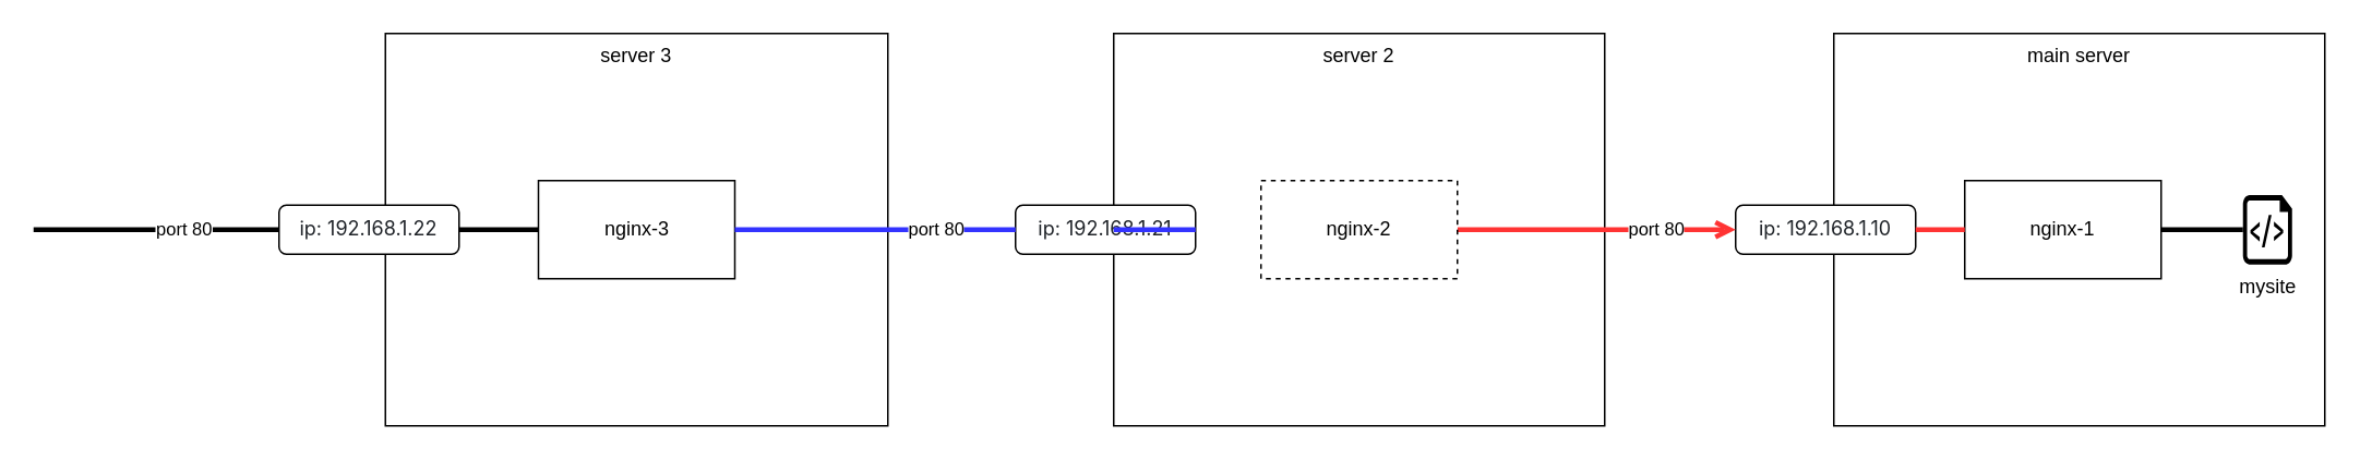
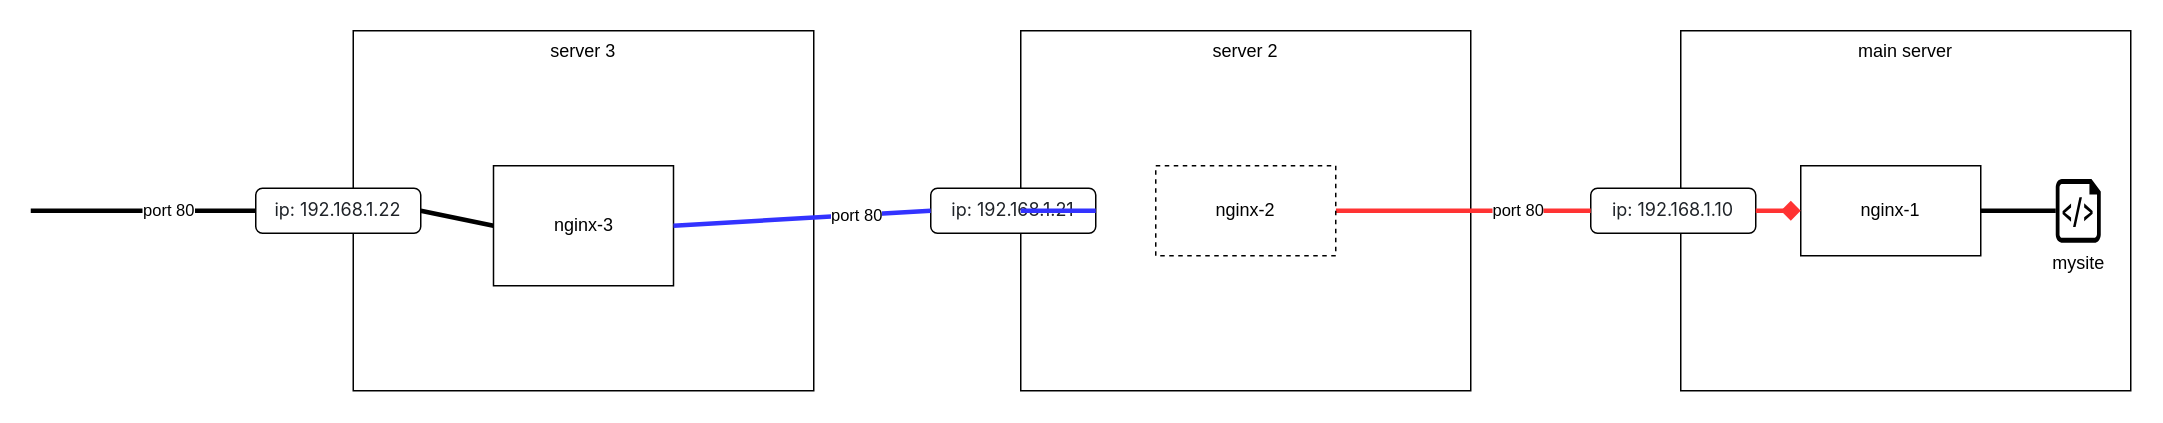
  <mxCell id="0" />
  <mxCell id="1" parent="0" />
  <mxCell id="2" value="server 2" style="rounded=0;whiteSpace=wrap;html=1;verticalAlign=top;" vertex="1" parent="1"><mxGeometry x="680" y="20" width="300" height="240" as="geometry" /></mxCell>
  <mxCell id="3" value="main server" style="rounded=0;whiteSpace=wrap;html=1;verticalAlign=top;" parent="1" vertex="1"><mxGeometry x="1120" y="20" width="300" height="240" as="geometry" /></mxCell>
  <mxCell id="4" value="nginx-1" style="rounded=0;whiteSpace=wrap;html=1;" parent="1" vertex="1"><mxGeometry x="1200" y="110" width="120" height="60" as="geometry" /></mxCell>
  <mxCell id="5" value="&lt;span style=&quot;color: rgb(31, 35, 40); font-family: -apple-system, BlinkMacSystemFont, &amp;quot;Segoe UI&amp;quot;, &amp;quot;Noto Sans&amp;quot;, Helvetica, Arial, sans-serif, &amp;quot;Apple Color Emoji&amp;quot;, &amp;quot;Segoe UI Emoji&amp;quot;; text-align: start; background-color: rgb(255, 255, 255);&quot;&gt;ip: 192.168.1.10&lt;/span&gt;" style="rounded=1;whiteSpace=wrap;html=1;fontSize=12;" parent="1" vertex="1"><mxGeometry x="1060" y="125" width="110" height="30" as="geometry" /></mxCell>
  <mxCell id="6" value="mysite" style="verticalLabelPosition=bottom;html=1;verticalAlign=top;align=center;strokeColor=none;fillColor=#000000;shape=mxgraph.azure.script_file;pointerEvents=1;" parent="1" vertex="1"><mxGeometry x="1370" y="118.75" width="30" height="42.5" as="geometry" /></mxCell>
- <mxCell id="7" value="" style="endArrow=none;html=1;rounded=0;entryX=0;entryY=0.5;entryDx=0;entryDy=0;exitX=1;exitY=0.5;exitDx=0;exitDy=0;strokeWidth=3;strokeColor=#FF3333;" parent="1" source="5" target="4" edge="1"><mxGeometry width="50" height="50" relative="1" as="geometry"><mxPoint x="1060" y="180" as="sourcePoint" /><mxPoint x="1110" y="130" as="targetPoint" /></mxGeometry></mxCell>
- <mxCell id="8" value="" style="endArrow=open;html=1;rounded=0;entryX=0;entryY=0.5;entryDx=0;entryDy=0;fontColor=#3333FF;fontSize=11;strokeWidth=3;strokeColor=#FF3333;exitX=1;exitY=0.5;exitDx=0;exitDy=0;" parent="1" target="5" edge="1" source="13"><mxGeometry width="50" height="50" relative="1" as="geometry"><mxPoint x="740" y="155" as="sourcePoint" /><mxPoint x="1110" y="130" as="targetPoint" /></mxGeometry></mxCell>
+ <mxCell id="7" value="" style="endArrow=diamond;html=1;rounded=0;entryX=0;entryY=0.5;entryDx=0;entryDy=0;exitX=1;exitY=0.5;exitDx=0;exitDy=0;strokeWidth=3;strokeColor=#FF3333;" parent="1" source="5" target="4" edge="1"><mxGeometry width="50" height="50" relative="1" as="geometry"><mxPoint x="1060" y="180" as="sourcePoint" /><mxPoint x="1110" y="130" as="targetPoint" /></mxGeometry></mxCell>
+ <mxCell id="8" value="" style="endArrow=none;html=1;rounded=0;entryX=0;entryY=0.5;entryDx=0;entryDy=0;fontColor=#3333FF;fontSize=11;strokeWidth=3;strokeColor=#FF3333;exitX=1;exitY=0.5;exitDx=0;exitDy=0;" parent="1" target="5" edge="1" source="13"><mxGeometry width="50" height="50" relative="1" as="geometry"><mxPoint x="740" y="155" as="sourcePoint" /><mxPoint x="1110" y="130" as="targetPoint" /></mxGeometry></mxCell>
  <mxCell id="9" value="port 80" style="edgeLabel;html=1;align=left;verticalAlign=middle;resizable=0;points=[];" parent="8" vertex="1" connectable="0"><mxGeometry x="0.216" y="1" relative="1" as="geometry"><mxPoint as="offset" /></mxGeometry></mxCell>
  <mxCell id="10" value="" style="endArrow=none;html=1;rounded=0;entryX=0;entryY=0.5;entryDx=0;entryDy=0;entryPerimeter=0;exitX=1;exitY=0.5;exitDx=0;exitDy=0;strokeWidth=3;strokeColor=#000000;" parent="1" source="4" target="6" edge="1"><mxGeometry width="50" height="50" relative="1" as="geometry"><mxPoint x="1060" y="180" as="sourcePoint" /><mxPoint x="1110" y="130" as="targetPoint" /></mxGeometry></mxCell>
  <mxCell id="11" value="server 3" style="rounded=0;whiteSpace=wrap;html=1;verticalAlign=top;" vertex="1" parent="1"><mxGeometry x="235" y="20" width="307" height="240" as="geometry" /></mxCell>
  <mxCell id="12" value="&lt;span style=&quot;color: rgb(31, 35, 40); font-family: -apple-system, BlinkMacSystemFont, &amp;quot;Segoe UI&amp;quot;, &amp;quot;Noto Sans&amp;quot;, Helvetica, Arial, sans-serif, &amp;quot;Apple Color Emoji&amp;quot;, &amp;quot;Segoe UI Emoji&amp;quot;; text-align: start; background-color: rgb(255, 255, 255);&quot;&gt;ip:&amp;nbsp;&lt;/span&gt;&lt;span style=&quot;color: rgb(31, 35, 40); font-family: -apple-system, BlinkMacSystemFont, &amp;quot;Segoe UI&amp;quot;, &amp;quot;Noto Sans&amp;quot;, Helvetica, Arial, sans-serif, &amp;quot;Apple Color Emoji&amp;quot;, &amp;quot;Segoe UI Emoji&amp;quot;; text-align: start; background-color: rgb(255, 255, 255);&quot;&gt;192.168.1.21&lt;/span&gt;" style="rounded=1;whiteSpace=wrap;html=1;fontSize=12;" vertex="1" parent="1"><mxGeometry y="125" width="110" height="30" as="geometry" x="620" /></mxCell>
  <mxCell id="13" value="nginx-2" style="rounded=0;whiteSpace=wrap;html=1;dashed=1;" vertex="1" parent="1"><mxGeometry x="770" y="110" width="120" height="60" as="geometry" /></mxCell>
- <mxCell id="14" value="nginx-3" style="rounded=0;whiteSpace=wrap;html=1;" vertex="1" parent="1"><mxGeometry x="328.5" y="110" width="120" height="60" as="geometry" /></mxCell>
+ <mxCell id="14" value="nginx-3" style="rounded=0;whiteSpace=wrap;html=1;" vertex="1" parent="1"><mxGeometry x="328.5" y="110" width="120" height="80" as="geometry" /></mxCell>
  <mxCell id="15" value="&lt;span style=&quot;color: rgb(31, 35, 40); font-family: -apple-system, BlinkMacSystemFont, &amp;quot;Segoe UI&amp;quot;, &amp;quot;Noto Sans&amp;quot;, Helvetica, Arial, sans-serif, &amp;quot;Apple Color Emoji&amp;quot;, &amp;quot;Segoe UI Emoji&amp;quot;; text-align: start; background-color: rgb(255, 255, 255);&quot;&gt;ip:&amp;nbsp;&lt;/span&gt;&lt;span style=&quot;color: rgb(31, 35, 40); font-family: -apple-system, BlinkMacSystemFont, &amp;quot;Segoe UI&amp;quot;, &amp;quot;Noto Sans&amp;quot;, Helvetica, Arial, sans-serif, &amp;quot;Apple Color Emoji&amp;quot;, &amp;quot;Segoe UI Emoji&amp;quot;; text-align: start; background-color: rgb(255, 255, 255);&quot;&gt;192.168.1.22&lt;/span&gt;" style="rounded=1;whiteSpace=wrap;html=1;fontSize=12;" vertex="1" parent="1"><mxGeometry x="170" y="125" width="110" height="30" as="geometry" /></mxCell>
  <mxCell id="16" value="" style="endArrow=none;html=1;rounded=0;entryX=0;entryY=0.5;entryDx=0;entryDy=0;fontColor=#3333FF;fontSize=11;strokeWidth=3;strokeColor=#3333FF;exitX=1;exitY=0.5;exitDx=0;exitDy=0;" edge="1" parent="1" source="14" target="12"><mxGeometry width="50" height="50" relative="1" as="geometry"><mxPoint x="490" y="200" as="sourcePoint" /><mxPoint x="660" y="200" as="targetPoint" /></mxGeometry></mxCell>
  <mxCell id="17" value="port 80" style="edgeLabel;html=1;align=left;verticalAlign=middle;resizable=0;points=[];" vertex="1" connectable="0" parent="16"><mxGeometry x="0.216" y="1" relative="1" as="geometry"><mxPoint as="offset" /></mxGeometry></mxCell>
  <mxCell id="18" value="" style="endArrow=none;html=1;rounded=0;exitX=1;exitY=0.5;exitDx=0;exitDy=0;strokeWidth=3;strokeColor=#3333FF;" edge="1" parent="1" source="12" target="2"><mxGeometry width="50" height="50" relative="1" as="geometry"><mxPoint x="720" y="170" as="sourcePoint" /><mxPoint x="750" y="170" as="targetPoint" /></mxGeometry></mxCell>
  <mxCell id="19" value="" style="endArrow=none;html=1;rounded=0;entryX=0;entryY=0.5;entryDx=0;entryDy=0;fontColor=#000000;fontSize=11;strokeWidth=3;strokeColor=#000000;" edge="1" parent="1" target="15"><mxGeometry width="50" height="50" relative="1" as="geometry"><mxPoint x="20" y="140" as="sourcePoint" /><mxPoint x="130" y="139.66" as="targetPoint" /></mxGeometry></mxCell>
  <mxCell id="20" value="port 80" style="edgeLabel;html=1;align=center;verticalAlign=middle;resizable=0;points=[];" vertex="1" connectable="0" parent="19"><mxGeometry x="0.216" y="1" relative="1" as="geometry"><mxPoint as="offset" /></mxGeometry></mxCell>
  <mxCell id="21" value="" style="endArrow=none;html=1;rounded=0;entryX=0;entryY=0.5;entryDx=0;entryDy=0;exitX=1;exitY=0.5;exitDx=0;exitDy=0;strokeWidth=3;strokeColor=#000000;" edge="1" parent="1" source="15" target="14"><mxGeometry width="50" height="50" relative="1" as="geometry"><mxPoint x="240" y="180" as="sourcePoint" /><mxPoint x="280" y="180" as="targetPoint" /></mxGeometry></mxCell>
